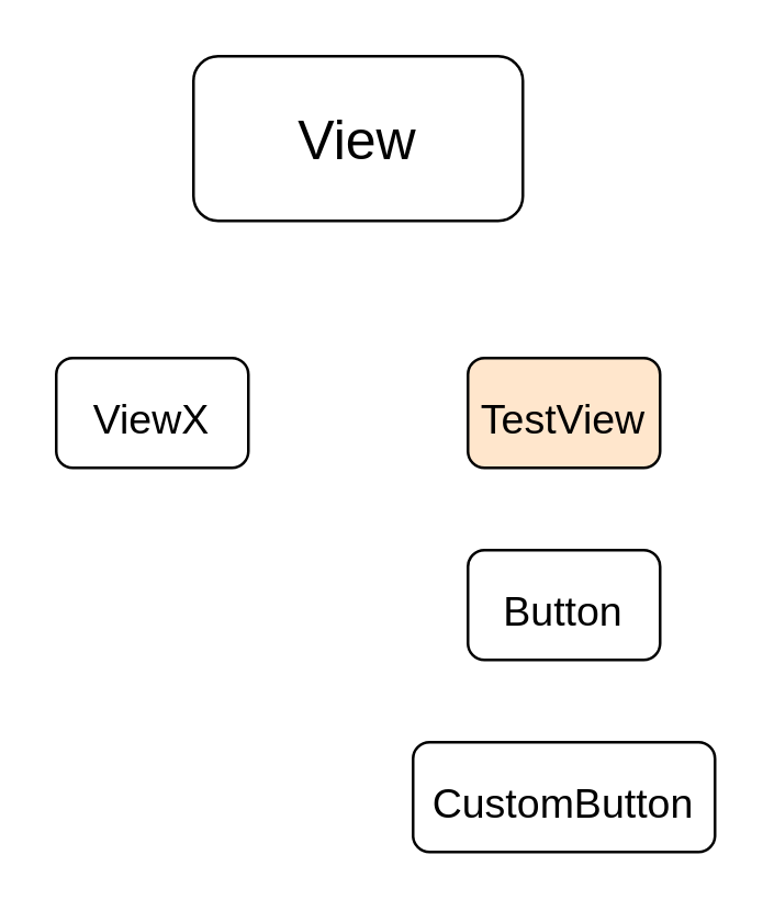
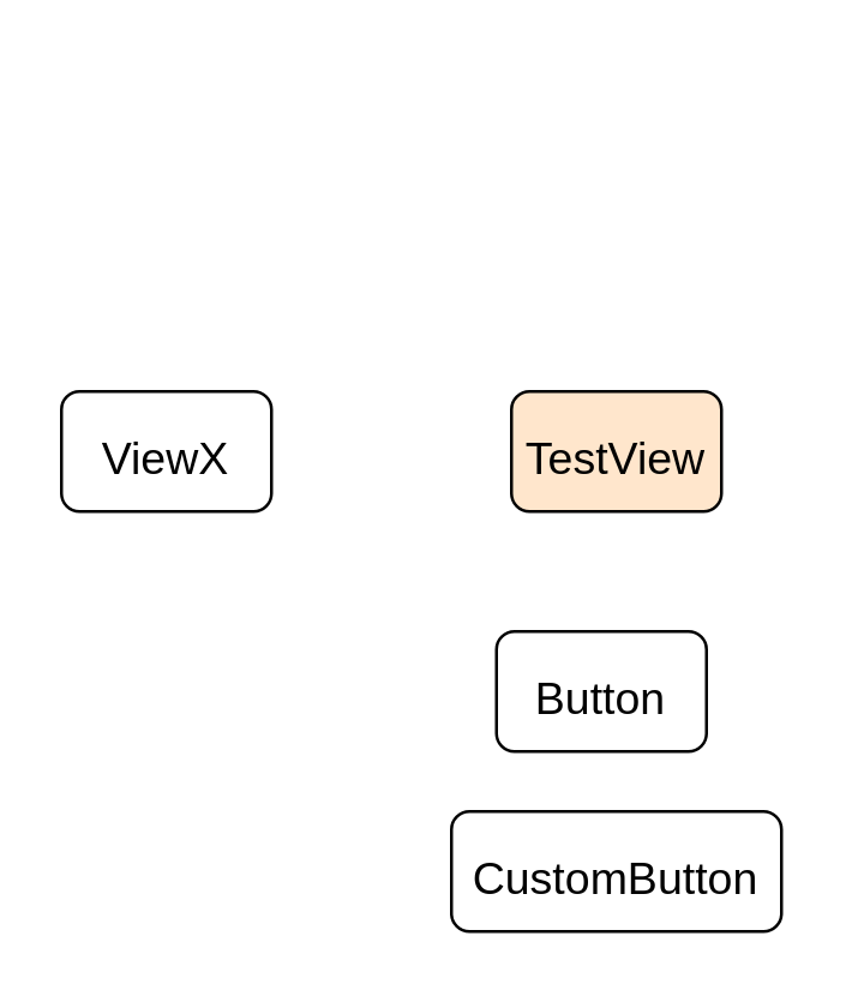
  <mxCell id="0" />
  <mxCell id="1" parent="0" />
- <mxCell id="2" value="&lt;font style=&quot;font-size: 20px;&quot;&gt;View&lt;/font&gt;" style="rounded=1;whiteSpace=wrap;html=1;fontSize=16;" vertex="1" parent="1"><mxGeometry x="70" y="20" width="120" height="60" as="geometry" /></mxCell>
  <mxCell id="3" value="&lt;font style=&quot;font-size: 15px;&quot;&gt;ViewX&lt;/font&gt;" style="rounded=1;whiteSpace=wrap;html=1;fontSize=20;" vertex="1" parent="1"><mxGeometry x="20" y="130" width="70" height="40" as="geometry" /></mxCell>
  <mxCell id="4" value="&lt;font style=&quot;font-size: 15px;&quot;&gt;TestView&lt;/font&gt;" style="rounded=1;whiteSpace=wrap;html=1;fontSize=20;fillColor=#ffe6cc;" vertex="1" parent="1"><mxGeometry x="170" y="130" width="70" height="40" as="geometry" /></mxCell>
- <mxCell id="5" value="&lt;font style=&quot;font-size: 15px;&quot;&gt;Button&lt;/font&gt;" style="rounded=1;whiteSpace=wrap;html=1;fontSize=20;" vertex="1" parent="1"><mxGeometry x="170" y="200" width="70" height="40" as="geometry" /></mxCell>
+ <mxCell id="5" value="&lt;font style=&quot;font-size: 15px;&quot;&gt;Button&lt;/font&gt;" style="rounded=1;whiteSpace=wrap;html=1;fontSize=20;" vertex="1" parent="1"><mxGeometry x="165" y="210" width="70" height="40" as="geometry" /></mxCell>
  <mxCell id="6" value="&lt;span style=&quot;font-size: 15px;&quot;&gt;CustomButton&lt;/span&gt;" style="rounded=1;whiteSpace=wrap;html=1;fontSize=20;" vertex="1" parent="1"><mxGeometry x="150" y="270" width="110" height="40" as="geometry" /></mxCell>
